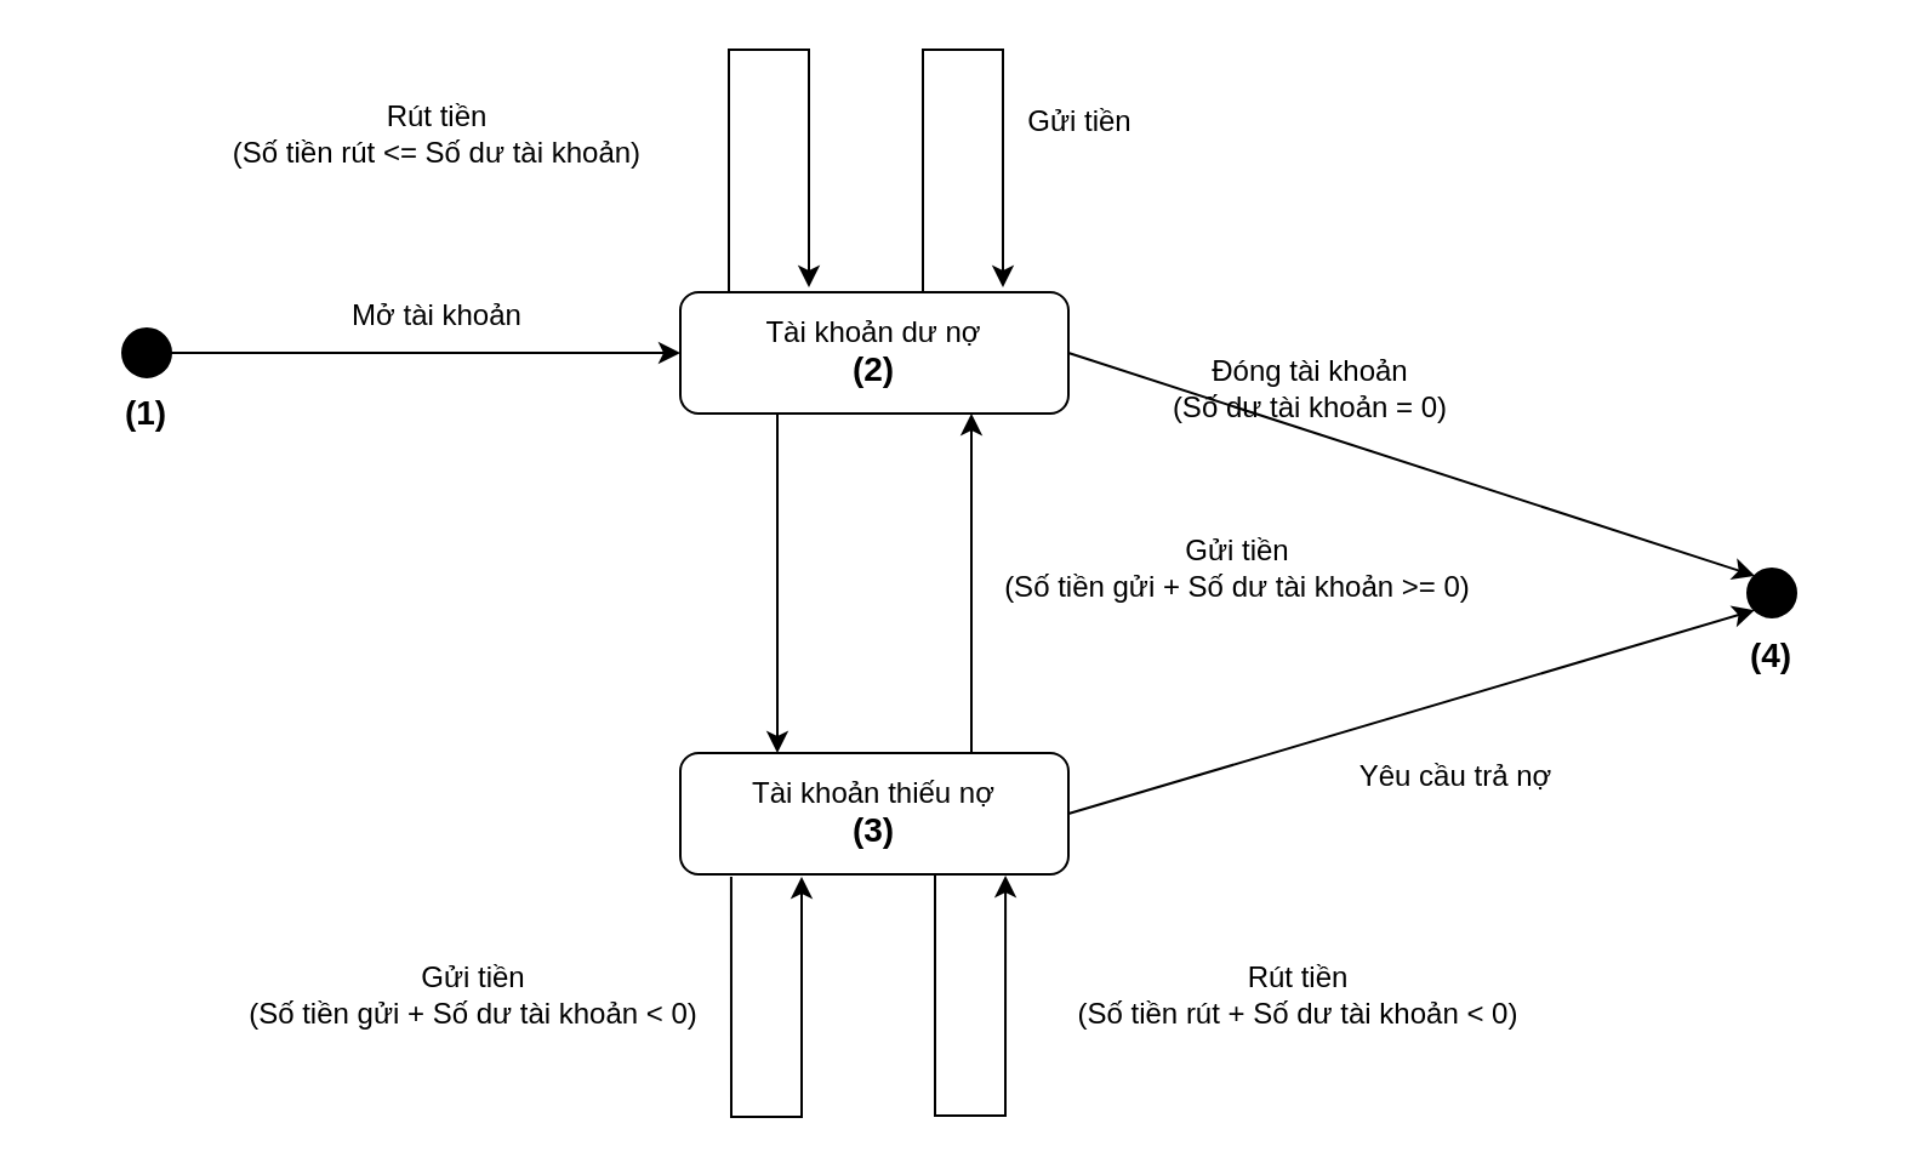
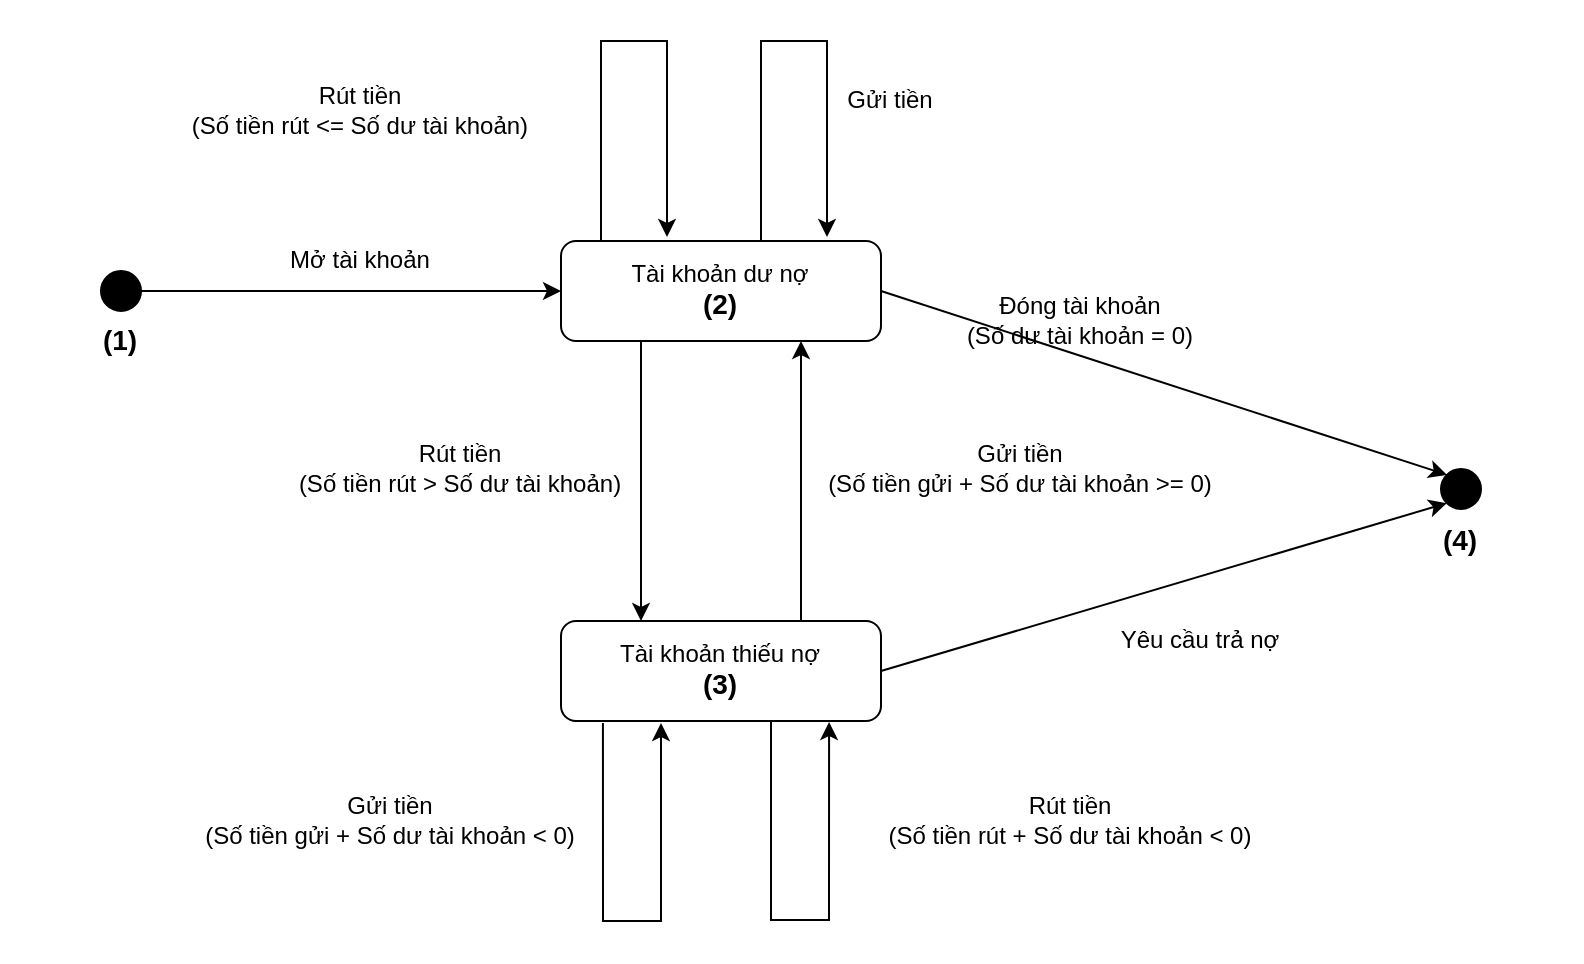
  <mxCell id="0" />
  <mxCell id="1" parent="0" />
  <mxCell id="2" style="edgeStyle=orthogonalEdgeStyle;rounded=0;orthogonalLoop=1;jettySize=auto;html=1;exitX=1;exitY=0.5;exitDx=0;exitDy=0;entryX=0;entryY=0.5;entryDx=0;entryDy=0;" edge="1" parent="1" source="3" target="7"><mxGeometry relative="1" as="geometry" /></mxCell>
  <mxCell id="3" value="" style="ellipse;whiteSpace=wrap;html=1;aspect=fixed;fillColor=#000000;" vertex="1" parent="1"><mxGeometry x="50" y="135" width="20" height="20" as="geometry" /></mxCell>
  <mxCell id="4" style="edgeStyle=orthogonalEdgeStyle;rounded=0;orthogonalLoop=1;jettySize=auto;html=1;" edge="1" parent="1" source="7"><mxGeometry relative="1" as="geometry"><mxPoint x="333" y="118" as="targetPoint" /><mxPoint x="300" y="100" as="sourcePoint" /><Array as="points"><mxPoint x="300" y="20" /><mxPoint x="333" y="20" /><mxPoint x="333" y="118" /></Array></mxGeometry></mxCell>
  <mxCell id="5" style="edgeStyle=orthogonalEdgeStyle;rounded=0;orthogonalLoop=1;jettySize=auto;html=1;exitX=0.25;exitY=1;exitDx=0;exitDy=0;entryX=0.25;entryY=0;entryDx=0;entryDy=0;" edge="1" parent="1" source="7" target="11"><mxGeometry relative="1" as="geometry" /></mxCell>
  <mxCell id="6" style="edgeStyle=none;rounded=0;orthogonalLoop=1;jettySize=auto;html=1;exitX=1;exitY=0.5;exitDx=0;exitDy=0;entryX=0;entryY=0;entryDx=0;entryDy=0;" edge="1" parent="1" source="7" target="12"><mxGeometry relative="1" as="geometry" /></mxCell>
  <mxCell id="7" value="Tài khoản dư nợ&lt;br&gt;&lt;b&gt;&lt;font style=&quot;font-size: 14px&quot;&gt;(2)&lt;/font&gt;&lt;/b&gt;" style="rounded=1;whiteSpace=wrap;html=1;fillColor=#FFFFFF;" vertex="1" parent="1"><mxGeometry x="280" y="120" width="160" height="50" as="geometry" /></mxCell>
  <mxCell id="8" style="edgeStyle=orthogonalEdgeStyle;rounded=0;orthogonalLoop=1;jettySize=auto;html=1;exitX=0.75;exitY=0;exitDx=0;exitDy=0;entryX=0.75;entryY=1;entryDx=0;entryDy=0;" edge="1" parent="1" source="11" target="7"><mxGeometry relative="1" as="geometry" /></mxCell>
  <mxCell id="9" style="edgeStyle=orthogonalEdgeStyle;rounded=0;orthogonalLoop=1;jettySize=auto;html=1;exitX=0.131;exitY=1.02;exitDx=0;exitDy=0;exitPerimeter=0;" edge="1" parent="1" source="11"><mxGeometry relative="1" as="geometry"><mxPoint x="330" y="361" as="targetPoint" /><mxPoint x="300" y="370" as="sourcePoint" /><Array as="points"><mxPoint x="301" y="460" /><mxPoint x="330" y="460" /></Array></mxGeometry></mxCell>
  <mxCell id="10" style="rounded=0;orthogonalLoop=1;jettySize=auto;html=1;exitX=1;exitY=0.5;exitDx=0;exitDy=0;entryX=0;entryY=1;entryDx=0;entryDy=0;" edge="1" parent="1" source="11" target="12"><mxGeometry relative="1" as="geometry" /></mxCell>
  <mxCell id="11" value="Tài khoản thiếu nợ&lt;br&gt;&lt;b&gt;&lt;font style=&quot;font-size: 14px&quot;&gt;(3)&lt;/font&gt;&lt;/b&gt;" style="rounded=1;whiteSpace=wrap;html=1;fillColor=#FFFFFF;" vertex="1" parent="1"><mxGeometry x="280" y="310" width="160" height="50" as="geometry" /></mxCell>
  <mxCell id="12" value="" style="ellipse;whiteSpace=wrap;html=1;aspect=fixed;fillColor=#000000;" vertex="1" parent="1"><mxGeometry x="720" y="234" width="20" height="20" as="geometry" /></mxCell>
  <mxCell id="13" value="Mở tài khoản" style="text;html=1;strokeColor=none;fillColor=none;align=center;verticalAlign=middle;whiteSpace=wrap;rounded=0;" vertex="1" parent="1"><mxGeometry x="140" y="120" width="80" height="20" as="geometry" /></mxCell>
  <mxCell id="14" value="Rút tiền&lt;br&gt;(Số tiền rút &amp;lt;= Số dư tài khoản)" style="text;html=1;strokeColor=none;fillColor=none;align=center;verticalAlign=middle;whiteSpace=wrap;rounded=0;" vertex="1" parent="1"><mxGeometry x="90" y="45" width="180" height="20" as="geometry" /></mxCell>
  <mxCell id="15" style="edgeStyle=orthogonalEdgeStyle;rounded=0;orthogonalLoop=1;jettySize=auto;html=1;" edge="1" parent="1"><mxGeometry relative="1" as="geometry"><mxPoint x="413" y="118" as="targetPoint" /><mxPoint x="380" y="120" as="sourcePoint" /><Array as="points"><mxPoint x="380" y="20" /><mxPoint x="413" y="20" /><mxPoint x="413" y="118" /></Array></mxGeometry></mxCell>
  <mxCell id="16" value="Gửi tiền" style="text;html=1;strokeColor=none;fillColor=none;align=center;verticalAlign=middle;whiteSpace=wrap;rounded=0;" vertex="1" parent="1"><mxGeometry x="410" y="40" width="70" height="20" as="geometry" /></mxCell>
+ <mxCell id="17" value="Rút tiền&lt;br&gt;(Số tiền rút &amp;gt; Số dư tài khoản)" style="text;html=1;strokeColor=none;fillColor=none;align=center;verticalAlign=middle;whiteSpace=wrap;rounded=0;" vertex="1" parent="1"><mxGeometry x="140" y="224" width="180" height="20" as="geometry" /></mxCell>
  <mxCell id="18" value="Gửi tiền&lt;br&gt;(Số tiền gửi + Số dư tài khoản &amp;gt;= 0)" style="text;html=1;strokeColor=none;fillColor=none;align=center;verticalAlign=middle;whiteSpace=wrap;rounded=0;" vertex="1" parent="1"><mxGeometry x="410" y="224" width="200" height="20" as="geometry" /></mxCell>
  <mxCell id="19" value="Gửi tiền&lt;br&gt;(Số tiền gửi + Số dư tài khoản &amp;lt; 0)" style="text;html=1;strokeColor=none;fillColor=none;align=center;verticalAlign=middle;whiteSpace=wrap;rounded=0;" vertex="1" parent="1"><mxGeometry x="100" y="400" width="190" height="20" as="geometry" /></mxCell>
  <mxCell id="20" style="edgeStyle=orthogonalEdgeStyle;rounded=0;orthogonalLoop=1;jettySize=auto;html=1;exitX=0.131;exitY=1.02;exitDx=0;exitDy=0;exitPerimeter=0;" edge="1" parent="1"><mxGeometry relative="1" as="geometry"><mxPoint x="414.04" y="360.5" as="targetPoint" /><mxPoint x="385" y="360.5" as="sourcePoint" /><Array as="points"><mxPoint x="385.04" y="459.5" /><mxPoint x="414.04" y="459.5" /></Array></mxGeometry></mxCell>
  <mxCell id="21" value="Rút tiền&lt;br&gt;(Số tiền rút + Số dư tài khoản &amp;lt; 0)" style="text;html=1;strokeColor=none;fillColor=none;align=center;verticalAlign=middle;whiteSpace=wrap;rounded=0;" vertex="1" parent="1"><mxGeometry x="440" y="400" width="190" height="20" as="geometry" /></mxCell>
  <mxCell id="22" value="Đóng tài khoản&lt;br&gt;(Số dư tài khoản = 0)" style="text;html=1;strokeColor=none;fillColor=none;align=center;verticalAlign=middle;whiteSpace=wrap;rounded=0;" vertex="1" parent="1"><mxGeometry x="470" y="150" width="140" height="20" as="geometry" /></mxCell>
  <mxCell id="23" value="Yêu cầu trả nợ" style="text;html=1;strokeColor=none;fillColor=none;align=center;verticalAlign=middle;whiteSpace=wrap;rounded=0;" vertex="1" parent="1"><mxGeometry x="550" y="310" width="100" height="20" as="geometry" /></mxCell>
  <mxCell id="24" value="&lt;b&gt;&lt;font style=&quot;font-size: 14px&quot;&gt;(1)&lt;/font&gt;&lt;/b&gt;" style="text;html=1;strokeColor=none;fillColor=none;align=center;verticalAlign=middle;whiteSpace=wrap;rounded=0;" vertex="1" parent="1"><mxGeometry x="20" y="160" width="80" height="20" as="geometry" /></mxCell>
  <mxCell id="25" value="&lt;b&gt;&lt;font style=&quot;font-size: 14px&quot;&gt;(4)&lt;/font&gt;&lt;/b&gt;" style="text;html=1;strokeColor=none;fillColor=none;align=center;verticalAlign=middle;whiteSpace=wrap;rounded=0;" vertex="1" parent="1"><mxGeometry x="690" y="260" width="80" height="20" as="geometry" /></mxCell>
